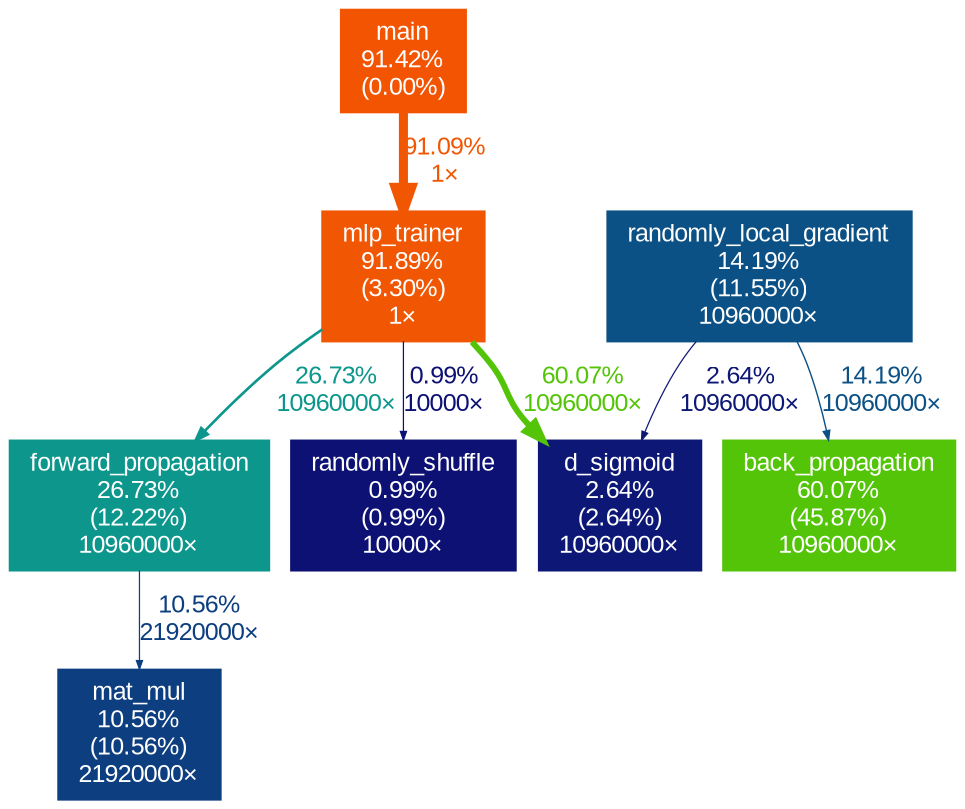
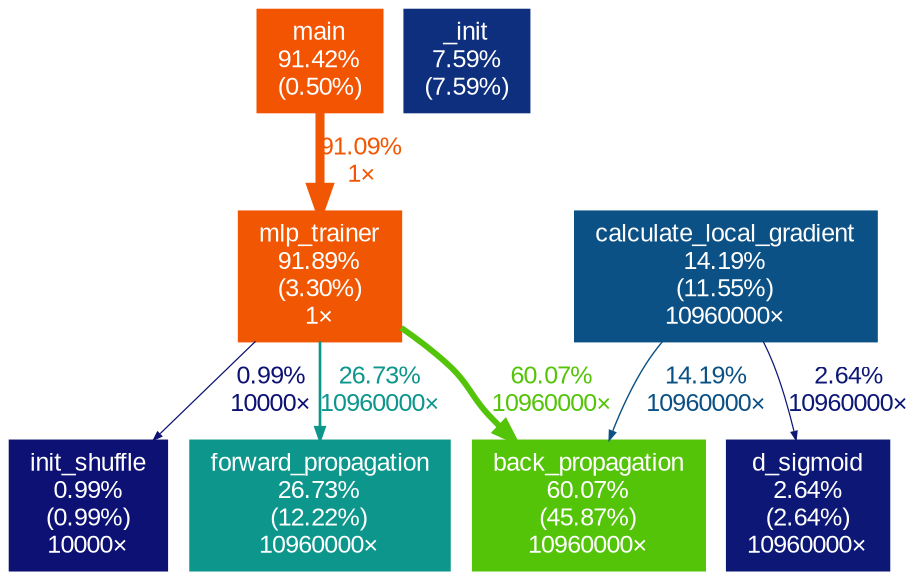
  digraph {
    fontname=Arial
    nodesep=0.125
    ranksep=0.25
    node [fontcolor="#ffffff" fontname=Arial fontsize=10.00 shape=box style=filled]
    edge [arrowsize=0.35 fontname=Arial fontsize=10.00 labeldistance=0.50 penwidth=0.50]
-   n1 [color="#f25402" height=0 label="main\n91.42%\n(0.00%)" width=0]
+   n1 [color="#f25402" height=0 label="main\n91.42%\n(0.50%)" width=0]
    n2 [color="#f15702" height=0 label="mlp_trainer\n91.89%\n(3.30%)\n1×" width=0]
    n3 [color="#54c408" height=0 label="back_propagation\n60.07%\n(45.87%)\n10960000×" width=0]
    n4 [color="#0c968c" height=0 label="forward_propagation\n26.73%\n(12.22%)\n10960000×" width=0]
-   n5 [color="#0d1174" height=0 label="randomly_shuffle\n0.99%\n(0.99%)\n10000×" width=0]
-   n6 [color="#0d3e80" height=0 label="mat_mul\n10.56%\n(10.56%)\n21920000×" width=0]
-   n7 [color="#0c5185" height=0 label="randomly_local_gradient\n14.19%\n(11.55%)\n10960000×" width=0]
+   n5 [color="#0d1174" height=0 label="init_shuffle\n0.99%\n(0.99%)\n10000×" width=0]
+   n7 [color="#0c5185" height=0 label="calculate_local_gradient\n14.19%\n(11.55%)\n10960000×" width=0]
    n8 [color="#0d1876" height=0 label="d_sigmoid\n2.64%\n(2.64%)\n10960000×" width=0]
+   n9 [color="#0d2f7d" height=0 label="_init\n7.59%\n(7.59%)" width=0]
    n1 -> n2 [arrowsize=0.95 color="#f15702" fontcolor="#f15702" label="91.09%\n1×" labeldistance=3.64 penwidth=3.64]
-   n2 -> n8 [arrowsize=0.78 color="#54c408" fontcolor="#54c408" label="60.07%\n10960000×" labeldistance=2.40 penwidth=2.40]
+   n2 -> n3 [arrowsize=0.78 color="#54c408" fontcolor="#54c408" label="60.07%\n10960000×" labeldistance=2.40 penwidth=2.40]
    n2 -> n4 [arrowsize=0.52 color="#0c968c" fontcolor="#0c968c" label="26.73%\n10960000×" labeldistance=1.07 penwidth=1.07]
    n2 -> n5 [color="#0d1174" fontcolor="#0d1174" label="0.99%\n10000×"]
-   n4 -> n6 [color="#0d3e80" fontcolor="#0d3e80" label="10.56%\n21920000×"]
    n7 -> n3 [arrowsize=0.38 color="#0c5185" fontcolor="#0c5185" label="14.19%\n10960000×" labeldistance=0.57 penwidth=0.57]
    n7 -> n8 [color="#0d1876" fontcolor="#0d1876" label="2.64%\n10960000×"]
  }
